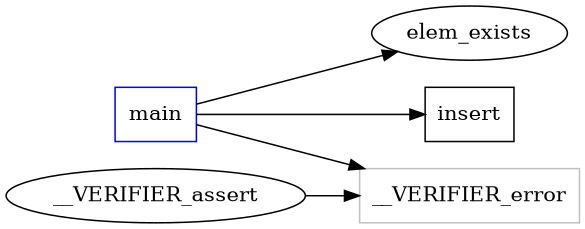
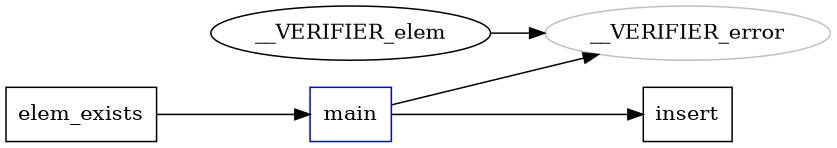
  digraph {
    rankdir=LR
    node [shape=box]
    main [color=blue]
-   n2 [label=elem_exists shape=""]
+   n2 [label=elem_exists]
    n3 [label=insert]
-   n4 [color=grey label=__VERIFIER_error]
-   n5 [label=__VERIFIER_assert shape=""]
-   main -> n2
+   n4 [color=grey label=__VERIFIER_error shape=ellipse]
+   n5 [label=__VERIFIER_elem shape=""]
+   n2 -> main
    main -> n3
    main -> n4
    n5 -> n4
  }
